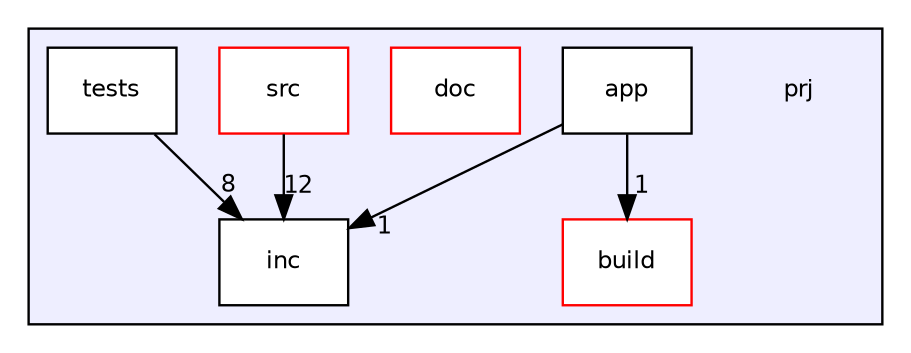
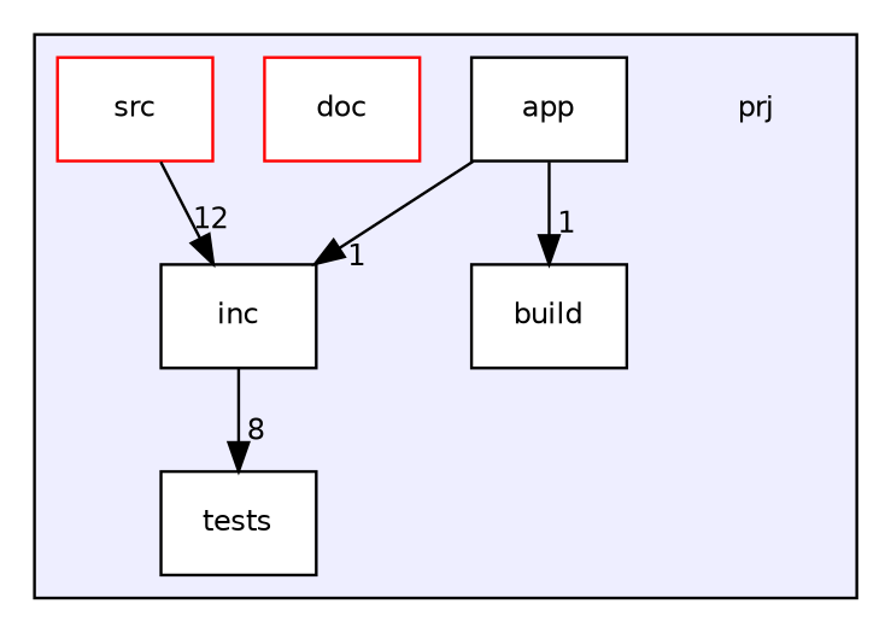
  digraph {
    compound=true
    node [fontname=Helvetica fontsize=10 shape=box color=black fillcolor=white style=filled]
    edge [headlabel=1 labeldistance=1.5 labelfontname=Helvetica labelfontsize=10]
    n1 [label=prj shape=plaintext color="" fillcolor="" style=""]
    n2 [label=app]
-   n3 [color=red label=build]
+   n3 [label=build]
    n4 [color=red label=doc]
    n5 [label=inc]
    n6 [color=red label=src]
    n7 [label=tests]
    subgraph cluster_1 {
      bgcolor="#eeeeff"
      pencolor=black
      n1
      n2
      n3
      n4
      n5
      n6
      n7
    }
    n2 -> n3
    n2 -> n5
    n6 -> n5 [headlabel=12]
-   n7 -> n5 [headlabel=8]
+   n5 -> n7 [headlabel=8]
  }
